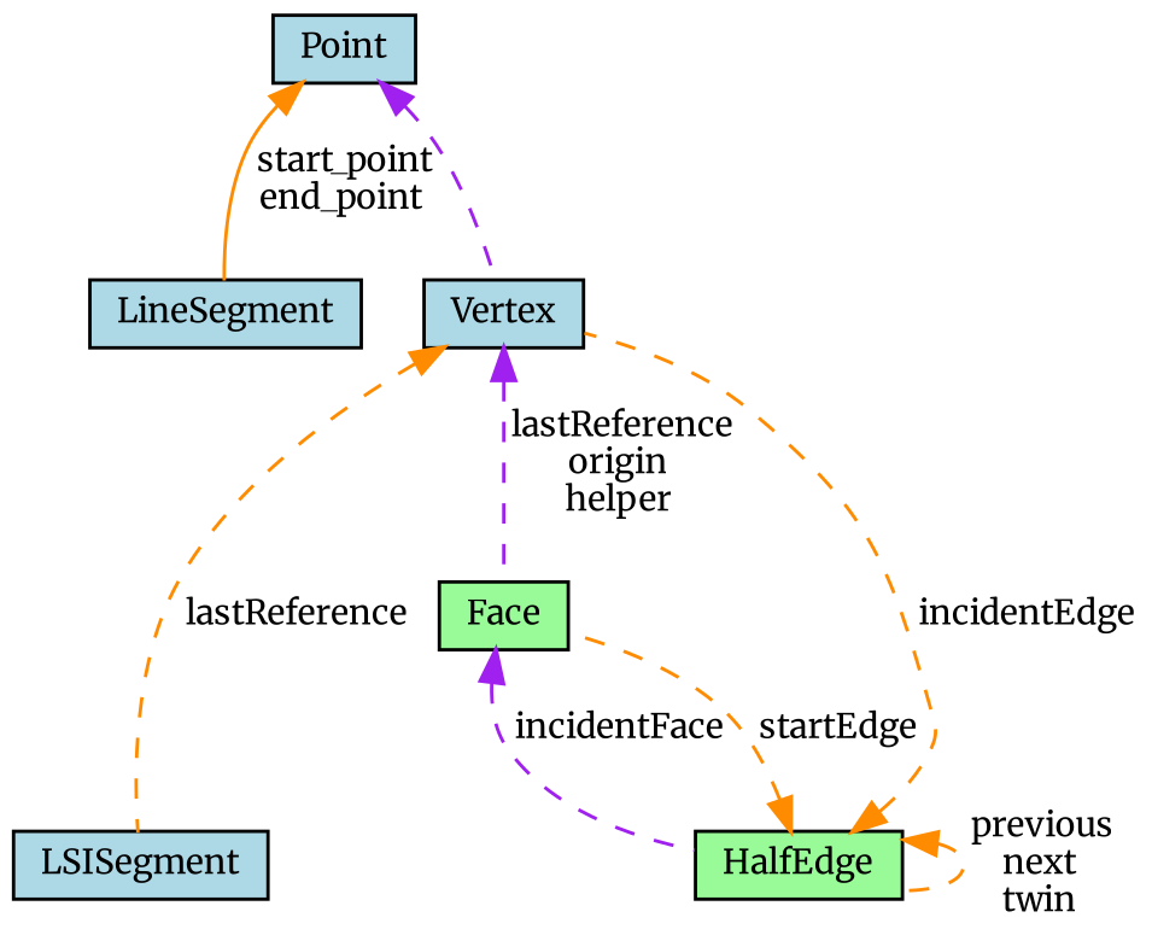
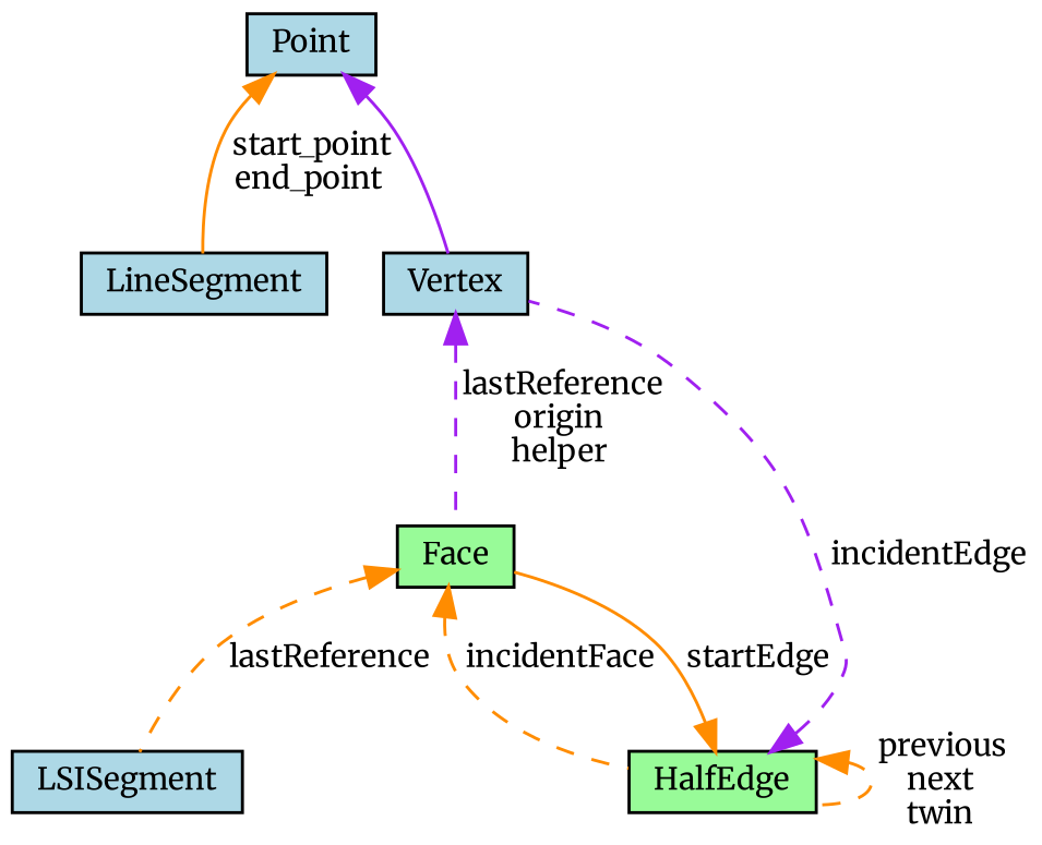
  digraph {
    fontname=Merriweather
    node [color=black fillcolor=lightblue fontname=Merriweather fontsize=10 shape=record style=filled]
    edge [color=darkorange dir=back fontname=Merriweather fontsize=10 labelfontname=Helvetica labelfontsize=10 style=dashed]
    n1 [fontcolor=black height=0.2 label=LSISegment width=0.4]
    n2 [height=0.2 label=LineSegment width=0.4]
    n3 [height=0.2 label=Point width=0.4]
    n4 [height=0.2 label=Vertex width=0.4]
    n5 [fillcolor=palegreen height=0.2 label=Face width=0.4]
    n6 [fillcolor=palegreen height=0.2 label=HalfEdge width=0.4]
    n3 -> n2 [label=" start_point\nend_point" style=solid]
-   n3 -> n4 [color=purple]
-   n4 -> n1 [label=" lastReference"]
+   n3 -> n4 [color=purple style=solid]
+   n5 -> n1 [label=" lastReference"]
    n4 -> n5 [color=purple label=" lastReference\norigin\nhelper"]
-   n5 -> n6 [color=purple label=" incidentFace"]
-   n6 -> n4 [label=" incidentEdge"]
-   n6 -> n5 [label=" startEdge"]
+   n5 -> n6 [label=" incidentFace"]
+   n6 -> n4 [color=purple label=" incidentEdge"]
+   n6 -> n5 [label=" startEdge" style=solid]
    n6 -> n6 [label=" previous\nnext\ntwin"]
  }
